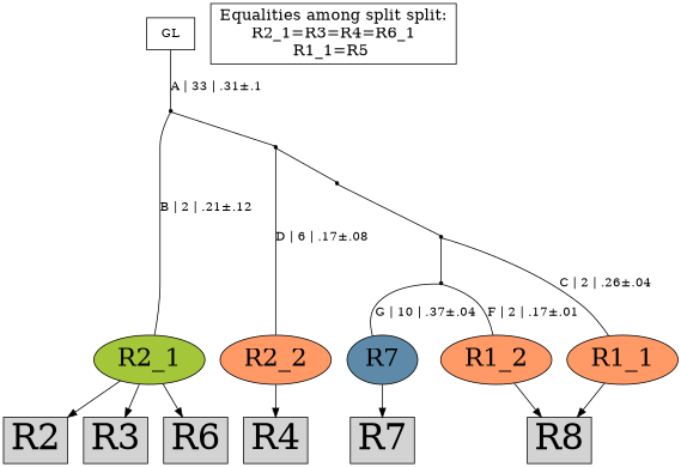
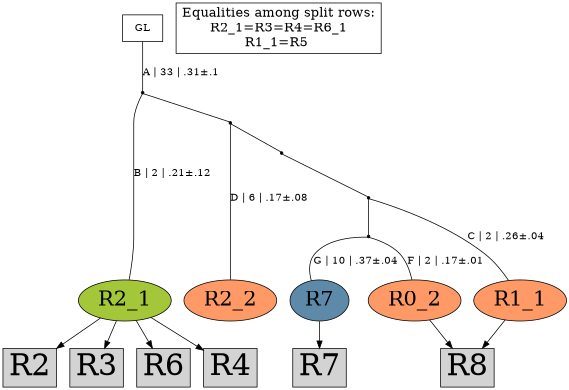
  digraph {
    node [shape=box style=filled]
    edge [arrowhead=none]
    n1 [fillcolor="#a4c639" fontsize=28 label=R2_1 shape=oval]
    n2 [fillcolor="#ff9966" fontsize=28 label=R2_2 shape=oval]
    n3 [fillcolor="#ff9966" fontsize=28 label=R1_1 shape=oval]
-   n4 [fillcolor="#ff9966" fontsize=28 label=R1_2 shape=oval]
+   n4 [fillcolor="#ff9966" fontsize=28 label=R0_2 shape=oval]
    n5 [fillcolor="#5d8aa8" fontsize=28 label=R7 shape=oval]
    n6 [fontsize=40 label=R2]
    n7 [fontsize=40 label=R3]
    n8 [fontsize=40 label=R4]
    n9 [fontsize=40 label=R6]
    n10 [fontsize=40 label=R8]
    n11 [fontsize=40 label=R7]
-   n12 [fontsize=18 label="Equalities among split split:\nR2_1=R3=R4=R6_1\nR1_1=R5 \n" style=""]
+   n12 [fontsize=18 label="Equalities among split rows:\nR2_1=R3=R4=R6_1\nR1_1=R5 \n" style=""]
    Int1 [fillcolor=black shape=point]
    Int2 [fillcolor=black shape=point]
    Int3 [fillcolor=black shape=point]
    Int4 [fillcolor=black shape=point]
    Int5 [fillcolor=black shape=point]
    n18 [fillcolor=white label=GL]
    subgraph sub_1 {
      rank=same
      n1
      n2
      n3
      n4
      n5
    }
    n1 -> n6 [arrowhead=normal]
    n1 -> n7 [arrowhead=normal]
-   n2 -> n8 [arrowhead=normal]
+   n1 -> n8 [arrowhead=normal]
    n1 -> n9 [arrowhead=normal]
    n3 -> n10 [arrowhead=normal]
    n4 -> n10 [arrowhead=normal]
    n5 -> n11 [arrowhead=normal]
    Int1 -> n4 [label="F | 2 | .17±.01"]
    Int1 -> n5 [label="G | 10 | .37±.04"]
    Int2 -> n3 [label="C | 2 | .26±.04"]
    Int2 -> Int1
    Int3 -> Int2
    Int4 -> n2 [label="D | 6 | .17±.08"]
    Int4 -> Int3
    Int5 -> n1 [label="B | 2 | .21±.12"]
    Int5 -> Int4
    n18 -> Int5 [label="A | 33 | .31±.1"]
  }
